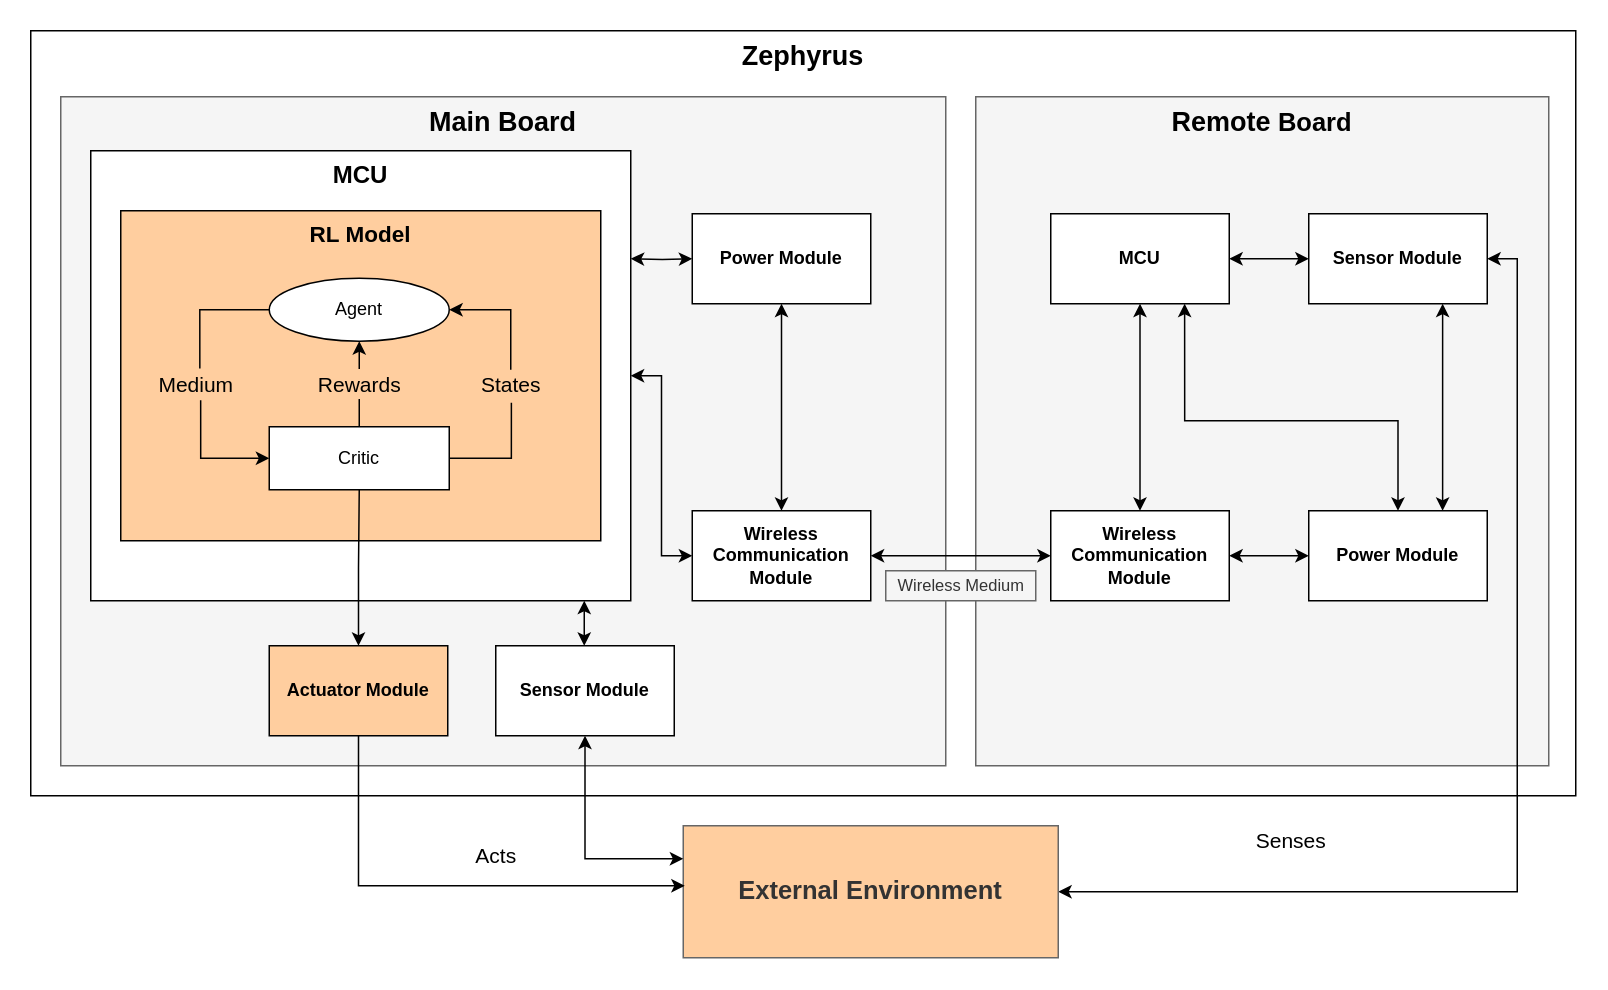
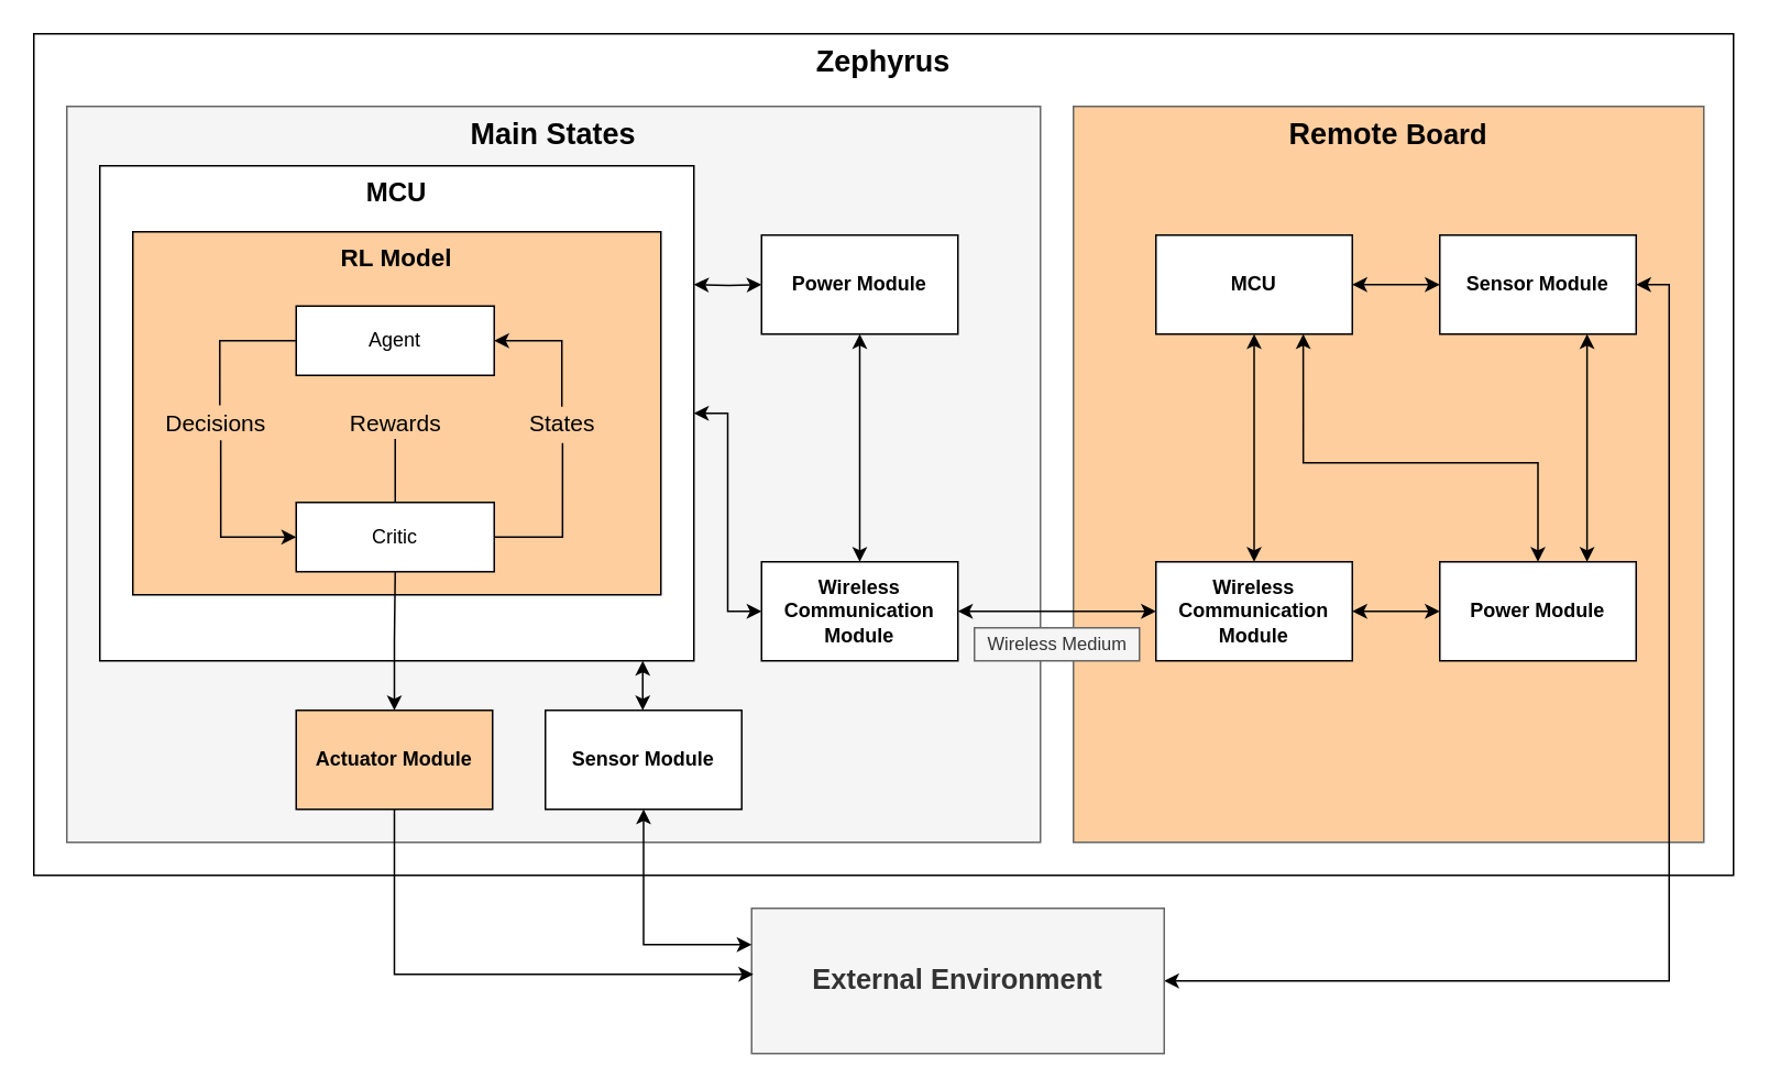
  <mxCell id="0" />
  <mxCell id="1" parent="0" />
  <mxCell id="2" value="&lt;b style=&quot;white-space: normal ; font-size: 18px&quot;&gt;Zephyrus&lt;/b&gt;" style="rounded=0;whiteSpace=wrap;html=1;verticalAlign=top;" parent="1" vertex="1"><mxGeometry x="20" y="20" width="1030" height="510" as="geometry" /></mxCell>
- <mxCell id="3" value="&lt;b style=&quot;color: rgb(0 , 0 , 0) ; font-size: 18px ; white-space: normal&quot;&gt;Remote&amp;nbsp;&lt;/b&gt;&lt;b style=&quot;color: rgb(0 , 0 , 0) ; white-space: normal ; font-size: 17px&quot;&gt;Board&lt;/b&gt;" style="rounded=0;whiteSpace=wrap;html=1;fillColor=#f5f5f5;strokeColor=#666666;fontColor=#333333;verticalAlign=top;" parent="1" vertex="1"><mxGeometry x="650" y="64" width="382" height="446" as="geometry" /></mxCell>
- <mxCell id="4" value="&lt;font color=&quot;#000000&quot;&gt;&lt;span style=&quot;font-size: 18px&quot;&gt;&lt;b&gt;Main Board&lt;/b&gt;&lt;/span&gt;&lt;/font&gt;" style="rounded=0;whiteSpace=wrap;html=1;fillColor=#f5f5f5;strokeColor=#666666;verticalAlign=top;fontColor=#333333;" parent="1" vertex="1"><mxGeometry x="40" y="64" width="590" height="446" as="geometry" /></mxCell>
+ <mxCell id="3" value="&lt;b style=&quot;color: rgb(0 , 0 , 0) ; font-size: 18px ; white-space: normal&quot;&gt;Remote&amp;nbsp;&lt;/b&gt;&lt;b style=&quot;color: rgb(0 , 0 , 0) ; white-space: normal ; font-size: 17px&quot;&gt;Board&lt;/b&gt;" style="rounded=0;whiteSpace=wrap;html=1;fillColor=#ffce9f;strokeColor=#666666;fontColor=#333333;verticalAlign=top;" parent="1" vertex="1"><mxGeometry x="650" y="64" width="382" height="446" as="geometry" /></mxCell>
+ <mxCell id="4" value="&lt;font color=&quot;#000000&quot;&gt;&lt;span style=&quot;font-size: 18px&quot;&gt;&lt;b&gt;Main States&lt;/b&gt;&lt;/span&gt;&lt;/font&gt;" style="rounded=0;whiteSpace=wrap;html=1;fillColor=#f5f5f5;strokeColor=#666666;verticalAlign=top;fontColor=#333333;" parent="1" vertex="1"><mxGeometry x="40" y="64" width="590" height="446" as="geometry" /></mxCell>
  <mxCell id="5" style="edgeStyle=orthogonalEdgeStyle;rounded=0;orthogonalLoop=1;jettySize=auto;html=1;entryX=0;entryY=0.5;entryDx=0;entryDy=0;startArrow=classic;startFill=1;endArrow=classic;endFill=1;" parent="1" target="38" edge="1"><mxGeometry relative="1" as="geometry"><mxPoint x="420" y="172" as="sourcePoint" /></mxGeometry></mxCell>
  <mxCell id="6" value="&lt;b&gt;&lt;font style=&quot;font-size: 16px&quot;&gt;MCU&lt;/font&gt;&lt;/b&gt;" style="rounded=0;whiteSpace=wrap;html=1;verticalAlign=top;" parent="1" vertex="1"><mxGeometry x="60" y="100" width="360" height="300" as="geometry" /></mxCell>
  <mxCell id="7" value="&lt;b&gt;&lt;font style=&quot;font-size: 15px&quot;&gt;RL Model&lt;/font&gt;&lt;/b&gt;" style="rounded=0;whiteSpace=wrap;html=1;verticalAlign=top;fillColor=#FFCE9F;strokeColor=#000000;" parent="1" vertex="1"><mxGeometry x="80" y="140" width="320" height="220" as="geometry" /></mxCell>
  <mxCell id="8" value="&lt;font style=&quot;font-size: 11px&quot;&gt;Wireless Medium&lt;/font&gt;" style="text;html=1;align=center;verticalAlign=middle;resizable=0;points=[];;autosize=1;fillColor=#f5f5f5;strokeColor=#666666;fontColor=#333333;" parent="1" vertex="1"><mxGeometry x="590" y="380" width="100" height="20" as="geometry" /></mxCell>
  <mxCell id="9" style="edgeStyle=orthogonalEdgeStyle;rounded=0;orthogonalLoop=1;jettySize=auto;html=1;exitX=1;exitY=0.5;exitDx=0;exitDy=0;entryX=1;entryY=0.5;entryDx=0;entryDy=0;startArrow=classic;startFill=1;" parent="1" source="10" target="40" edge="1"><mxGeometry relative="1" as="geometry" /></mxCell>
- <mxCell id="10" value="&lt;span style=&quot;font-size: 17px&quot;&gt;&lt;b&gt;External Environment&lt;/b&gt;&lt;/span&gt;" style="rounded=0;whiteSpace=wrap;html=1;fillColor=#ffce9f;strokeColor=#666666;fontColor=#333333;" parent="1" vertex="1"><mxGeometry x="455" y="550" width="250" height="88" as="geometry" /></mxCell>
- <mxCell id="11" value="&lt;font style=&quot;font-size: 14px&quot;&gt;Senses&lt;/font&gt;" style="text;html=1;align=center;verticalAlign=middle;resizable=0;points=[];;autosize=1;" parent="1" vertex="1"><mxGeometry x="830" y="550" width="60" height="20" as="geometry" /></mxCell>
- <mxCell id="12" style="edgeStyle=orthogonalEdgeStyle;rounded=0;orthogonalLoop=1;jettySize=auto;html=1;exitX=0.5;exitY=0;exitDx=0;exitDy=0;entryX=0.5;entryY=1;entryDx=0;entryDy=0;startArrow=none;startFill=0;" parent="1" source="20" target="16" edge="1"><mxGeometry relative="1" as="geometry" /></mxCell>
+ <mxCell id="10" value="&lt;span style=&quot;font-size: 17px&quot;&gt;&lt;b&gt;External Environment&lt;/b&gt;&lt;/span&gt;" style="rounded=0;whiteSpace=wrap;html=1;fillColor=#f5f5f5;strokeColor=#666666;fontColor=#333333;" parent="1" vertex="1"><mxGeometry x="455" y="550" width="250" height="88" as="geometry" /></mxCell>
  <mxCell id="13" style="edgeStyle=orthogonalEdgeStyle;rounded=0;orthogonalLoop=1;jettySize=auto;html=1;exitX=1;exitY=0.5;exitDx=0;exitDy=0;entryX=0.507;entryY=1.1;entryDx=0;entryDy=0;entryPerimeter=0;endArrow=none;endFill=0;" parent="1" source="14" target="19" edge="1"><mxGeometry relative="1" as="geometry" /></mxCell>
- <mxCell id="14" value="Critic" style="rounded=0;whiteSpace=wrap;html=1;" parent="1" vertex="1"><mxGeometry x="179" y="284" width="120" height="42" as="geometry" /></mxCell>
+ <mxCell id="14" value="Critic" style="rounded=0;whiteSpace=wrap;html=1;" parent="1" vertex="1"><mxGeometry x="179" y="304" width="120" height="42" as="geometry" /></mxCell>
  <mxCell id="15" style="edgeStyle=orthogonalEdgeStyle;rounded=0;orthogonalLoop=1;jettySize=auto;html=1;exitX=0.541;exitY=1.014;exitDx=0;exitDy=0;entryX=0;entryY=0.5;entryDx=0;entryDy=0;startArrow=none;startFill=0;exitPerimeter=0;" parent="1" source="22" target="14" edge="1"><mxGeometry relative="1" as="geometry" /></mxCell>
- <mxCell id="16" value="Agent" style="ellipse;whiteSpace=wrap;html=1;" parent="1" vertex="1"><mxGeometry x="179" y="185" width="120" height="42" as="geometry" /></mxCell>
- <mxCell id="17" value="&lt;font style=&quot;font-size: 14px&quot;&gt;Acts&lt;br&gt;&lt;/font&gt;" style="text;html=1;align=center;verticalAlign=middle;resizable=0;points=[];;autosize=1;" parent="1" vertex="1"><mxGeometry x="310" y="560" width="40" height="20" as="geometry" /></mxCell>
+ <mxCell id="16" value="Agent" style="rounded=0;whiteSpace=wrap;html=1;" parent="1" vertex="1"><mxGeometry x="179" y="185" width="120" height="42" as="geometry" /></mxCell>
  <mxCell id="18" style="edgeStyle=orthogonalEdgeStyle;rounded=0;orthogonalLoop=1;jettySize=auto;html=1;entryX=1;entryY=0.5;entryDx=0;entryDy=0;" parent="1" source="19" target="16" edge="1"><mxGeometry relative="1" as="geometry"><Array as="points"><mxPoint x="340" y="206" /></Array></mxGeometry></mxCell>
  <mxCell id="19" value="&lt;font style=&quot;font-size: 14px&quot;&gt;States&lt;/font&gt;" style="text;html=1;align=center;verticalAlign=middle;resizable=0;points=[];;autosize=1;" parent="1" vertex="1"><mxGeometry x="310" y="246" width="60" height="20" as="geometry" /></mxCell>
  <mxCell id="20" value="&lt;span style=&quot;font-size: 14px&quot;&gt;Rewards&lt;/span&gt;" style="text;html=1;align=center;verticalAlign=middle;resizable=0;points=[];;autosize=1;" parent="1" vertex="1"><mxGeometry x="204" y="245.5" width="70" height="20" as="geometry" /></mxCell>
  <mxCell id="21" style="edgeStyle=orthogonalEdgeStyle;rounded=0;orthogonalLoop=1;jettySize=auto;html=1;exitX=0.5;exitY=0;exitDx=0;exitDy=0;entryX=0.5;entryY=1;entryDx=0;entryDy=0;startArrow=none;startFill=0;endArrow=none;endFill=0;" parent="1" source="14" target="20" edge="1"><mxGeometry relative="1" as="geometry"><mxPoint x="239" y="284" as="sourcePoint" /><mxPoint x="239" y="228" as="targetPoint" /></mxGeometry></mxCell>
- <mxCell id="22" value="&lt;font style=&quot;font-size: 14px&quot;&gt;Medium&lt;/font&gt;" style="text;html=1;align=center;verticalAlign=middle;resizable=0;points=[];;autosize=1;direction=east;" parent="1" vertex="1"><mxGeometry x="90" y="246" width="80" height="20" as="geometry" /></mxCell>
+ <mxCell id="22" value="&lt;font style=&quot;font-size: 14px&quot;&gt;Decisions&lt;/font&gt;" style="text;html=1;align=center;verticalAlign=middle;resizable=0;points=[];;autosize=1;direction=east;" parent="1" vertex="1"><mxGeometry x="90" y="246" width="80" height="20" as="geometry" /></mxCell>
  <mxCell id="23" style="edgeStyle=orthogonalEdgeStyle;rounded=0;orthogonalLoop=1;jettySize=auto;html=1;exitX=0;exitY=0.5;exitDx=0;exitDy=0;entryX=0.534;entryY=-0.043;entryDx=0;entryDy=0;startArrow=none;startFill=0;entryPerimeter=0;endArrow=none;endFill=0;" parent="1" source="16" target="22" edge="1"><mxGeometry relative="1" as="geometry"><mxPoint x="179.286" y="206.286" as="sourcePoint" /><mxPoint x="179.286" y="305.143" as="targetPoint" /></mxGeometry></mxCell>
  <mxCell id="24" style="edgeStyle=orthogonalEdgeStyle;rounded=0;orthogonalLoop=1;jettySize=auto;html=1;exitX=0.5;exitY=0;exitDx=0;exitDy=0;entryX=0.5;entryY=1;entryDx=0;entryDy=0;startArrow=classic;startFill=1;endArrow=none;endFill=0;" parent="1" source="26" target="14" edge="1"><mxGeometry relative="1" as="geometry" /></mxCell>
  <mxCell id="25" style="edgeStyle=orthogonalEdgeStyle;rounded=0;orthogonalLoop=1;jettySize=auto;html=1;exitX=0.5;exitY=1;exitDx=0;exitDy=0;startArrow=none;startFill=0;endArrow=classic;endFill=1;" parent="1" source="26" edge="1"><mxGeometry relative="1" as="geometry"><Array as="points"><mxPoint x="238" y="590" /><mxPoint x="456" y="590" /></Array><mxPoint x="456" y="590" as="targetPoint" /></mxGeometry></mxCell>
  <mxCell id="26" value="&lt;b&gt;Actuator Module&lt;/b&gt;" style="rounded=0;whiteSpace=wrap;html=1;fillColor=#ffce9f;" parent="1" vertex="1"><mxGeometry x="179" y="430" width="119" height="60" as="geometry" /></mxCell>
  <mxCell id="27" style="edgeStyle=orthogonalEdgeStyle;rounded=0;orthogonalLoop=1;jettySize=auto;html=1;exitX=0.75;exitY=1;exitDx=0;exitDy=0;startArrow=classic;startFill=1;endArrow=classic;endFill=1;entryX=0.5;entryY=0;entryDx=0;entryDy=0;" parent="1" source="29" target="36" edge="1"><mxGeometry relative="1" as="geometry"><Array as="points"><mxPoint x="789" y="280" /><mxPoint x="932" y="280" /></Array></mxGeometry></mxCell>
  <mxCell id="28" style="edgeStyle=orthogonalEdgeStyle;rounded=0;orthogonalLoop=1;jettySize=auto;html=1;exitX=1;exitY=0.5;exitDx=0;exitDy=0;entryX=0;entryY=0.5;entryDx=0;entryDy=0;startArrow=classic;startFill=1;" parent="1" source="29" target="40" edge="1"><mxGeometry relative="1" as="geometry" /></mxCell>
  <mxCell id="29" value="&lt;b&gt;&lt;font style=&quot;font-size: 12px&quot;&gt;MCU&lt;/font&gt;&lt;/b&gt;" style="rounded=0;whiteSpace=wrap;html=1;" parent="1" vertex="1"><mxGeometry x="700" y="142" width="119" height="60" as="geometry" /></mxCell>
  <mxCell id="30" value="&lt;b&gt;Wireless Communication Module&lt;/b&gt;" style="rounded=0;whiteSpace=wrap;html=1;" parent="1" vertex="1"><mxGeometry x="700" y="340" width="119" height="60" as="geometry" /></mxCell>
  <mxCell id="31" style="edgeStyle=orthogonalEdgeStyle;rounded=0;orthogonalLoop=1;jettySize=auto;html=1;exitX=0.5;exitY=1;exitDx=0;exitDy=0;entryX=0.5;entryY=0;entryDx=0;entryDy=0;startArrow=classic;startFill=1;endArrow=classic;endFill=1;" parent="1" source="29" target="30" edge="1"><mxGeometry relative="1" as="geometry"><mxPoint x="759.5" y="315.5" as="sourcePoint" /></mxGeometry></mxCell>
  <mxCell id="32" style="edgeStyle=orthogonalEdgeStyle;rounded=0;orthogonalLoop=1;jettySize=auto;html=1;exitX=0;exitY=0.5;exitDx=0;exitDy=0;entryX=1;entryY=0.5;entryDx=0;entryDy=0;startArrow=classic;startFill=1;endArrow=classic;endFill=1;" parent="1" source="34" target="6" edge="1"><mxGeometry relative="1" as="geometry" /></mxCell>
  <mxCell id="33" style="edgeStyle=orthogonalEdgeStyle;rounded=0;orthogonalLoop=1;jettySize=auto;html=1;exitX=1;exitY=0.5;exitDx=0;exitDy=0;entryX=0;entryY=0.5;entryDx=0;entryDy=0;startArrow=classic;startFill=1;" parent="1" source="34" target="30" edge="1"><mxGeometry relative="1" as="geometry" /></mxCell>
  <mxCell id="34" value="&lt;b&gt;Wireless Communication Module&lt;/b&gt;" style="rounded=0;whiteSpace=wrap;html=1;" parent="1" vertex="1"><mxGeometry x="461" y="340" width="119" height="60" as="geometry" /></mxCell>
  <mxCell id="35" style="edgeStyle=orthogonalEdgeStyle;rounded=0;orthogonalLoop=1;jettySize=auto;html=1;exitX=0;exitY=0.5;exitDx=0;exitDy=0;entryX=1;entryY=0.5;entryDx=0;entryDy=0;startArrow=classic;startFill=1;" parent="1" source="36" target="30" edge="1"><mxGeometry relative="1" as="geometry" /></mxCell>
  <mxCell id="36" value="&lt;b&gt;Power Module&lt;/b&gt;" style="rounded=0;whiteSpace=wrap;html=1;" parent="1" vertex="1"><mxGeometry x="872" y="340" width="119" height="60" as="geometry" /></mxCell>
  <mxCell id="37" style="edgeStyle=orthogonalEdgeStyle;rounded=0;orthogonalLoop=1;jettySize=auto;html=1;exitX=0.5;exitY=1;exitDx=0;exitDy=0;startArrow=classic;startFill=1;endArrow=classic;endFill=1;" parent="1" source="38" target="34" edge="1"><mxGeometry relative="1" as="geometry" /></mxCell>
  <mxCell id="38" value="&lt;b&gt;Power Module&lt;/b&gt;" style="rounded=0;whiteSpace=wrap;html=1;" parent="1" vertex="1"><mxGeometry x="461" y="142" width="119" height="60" as="geometry" /></mxCell>
  <mxCell id="39" style="edgeStyle=orthogonalEdgeStyle;rounded=0;orthogonalLoop=1;jettySize=auto;html=1;exitX=0.75;exitY=1;exitDx=0;exitDy=0;entryX=0.75;entryY=0;entryDx=0;entryDy=0;startArrow=classic;startFill=1;" parent="1" source="40" target="36" edge="1"><mxGeometry relative="1" as="geometry" /></mxCell>
  <mxCell id="40" value="&lt;b&gt;Sensor Module&lt;/b&gt;" style="rounded=0;whiteSpace=wrap;html=1;" parent="1" vertex="1"><mxGeometry x="872" y="142" width="119" height="60" as="geometry" /></mxCell>
  <mxCell id="41" style="edgeStyle=orthogonalEdgeStyle;rounded=0;orthogonalLoop=1;jettySize=auto;html=1;exitX=0.5;exitY=1;exitDx=0;exitDy=0;entryX=0;entryY=0.25;entryDx=0;entryDy=0;startArrow=classic;startFill=1;" parent="1" source="42" target="10" edge="1"><mxGeometry relative="1" as="geometry" /></mxCell>
  <mxCell id="42" value="&lt;b&gt;Sensor Module&lt;/b&gt;" style="rounded=0;whiteSpace=wrap;html=1;" parent="1" vertex="1"><mxGeometry x="330" y="430" width="119" height="60" as="geometry" /></mxCell>
  <mxCell id="43" value="" style="endArrow=classic;html=1;startArrow=classic;startFill=1;" parent="1" edge="1"><mxGeometry width="50" height="50" relative="1" as="geometry"><mxPoint x="389" y="430" as="sourcePoint" /><mxPoint x="389" y="400" as="targetPoint" /></mxGeometry></mxCell>
